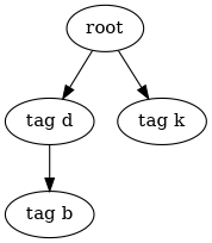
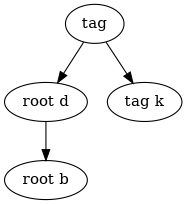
  digraph {
-   n1 [label=root]
-   n2 [label="tag d"]
+   n1 [label=tag]
+   n2 [label="root d"]
    n3 [label="tag k"]
-   n4 [label="tag b"]
+   n4 [label="root b"]
    n1 -> n2
    n1 -> n3
    n2 -> n4
  }
